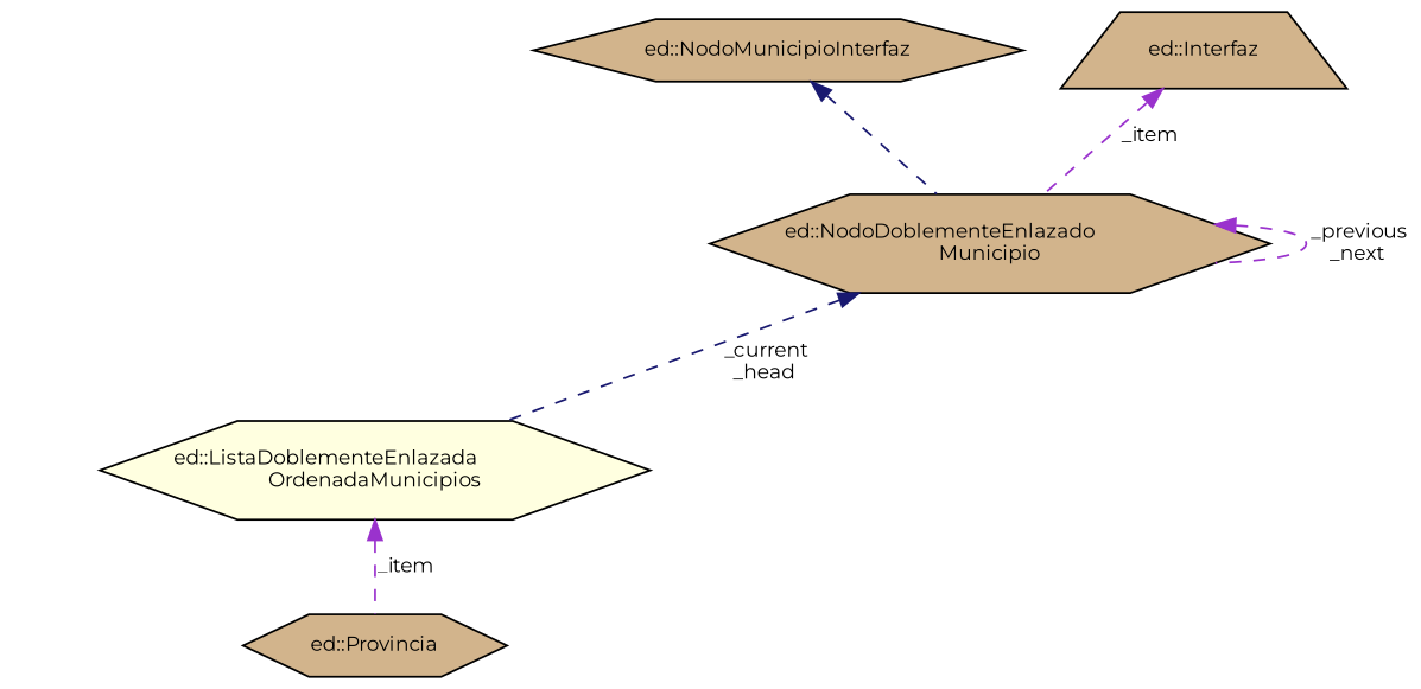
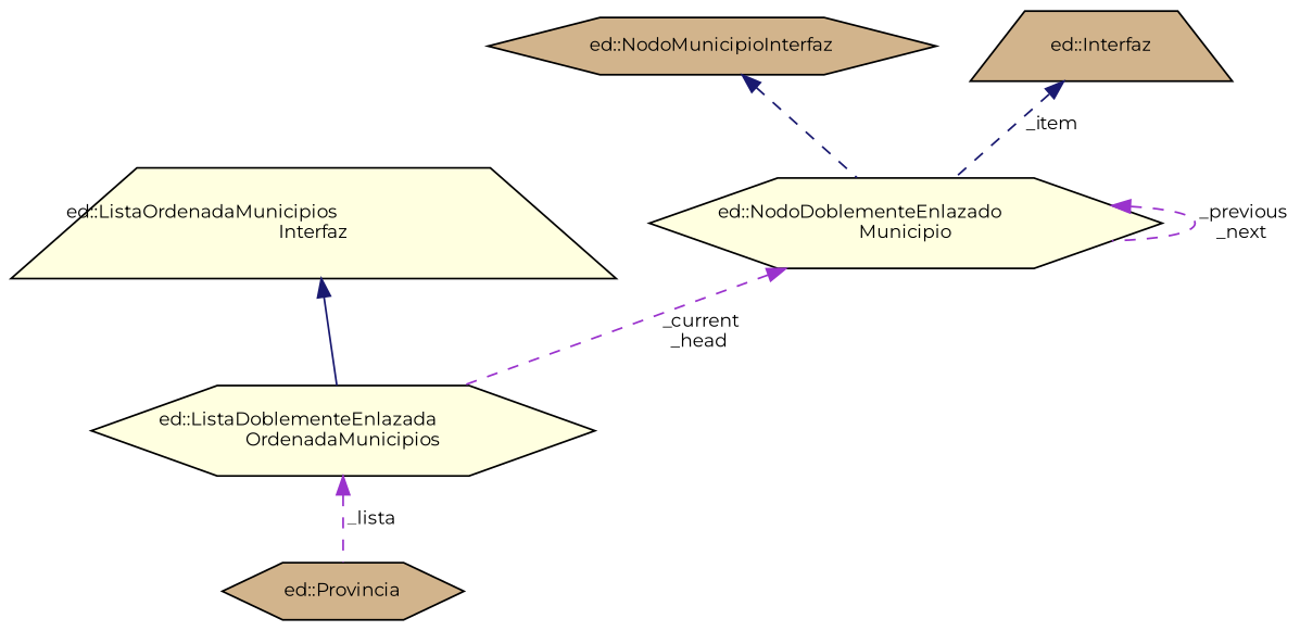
  digraph {
    fontname=Montserrat
    node [color=black fillcolor=tan fontname=Montserrat fontsize=10 shape=hexagon style=filled]
    edge [color=darkorchid3 dir=back fontname=Montserrat fontsize=10 labelfontname=Helvetica labelfontsize=10 style=dashed]
    n1 [fontcolor=black height=0.2 label="ed::Provincia" width=0.4]
    n2 [fillcolor=lightyellow height=0.2 label="ed::ListaDoblementeEnlazada\lOrdenadaMunicipios" width=0.4]
-   n4 [height=0.2 label="ed::NodoDoblementeEnlazado\lMunicipio" width=0.4]
+   n3 [fillcolor=lightyellow height=0.2 label="ed::ListaOrdenadaMunicipios\lInterfaz" shape=trapezium width=0.4]
+   n4 [fillcolor=lightyellow height=0.2 label="ed::NodoDoblementeEnlazado\lMunicipio" width=0.4]
    n5 [height=0.2 label="ed::NodoMunicipioInterfaz" width=0.4]
    n6 [height=0.2 label="ed::Interfaz" shape=trapezium width=0.4]
-   n2 -> n1 [label=" _item"]
-   n4 -> n2 [color=midnightblue label=" _current\n_head"]
+   n2 -> n1 [label=" _lista"]
+   n3 -> n2 [color=midnightblue style=solid]
+   n4 -> n2 [label=" _current\n_head"]
    n4 -> n4 [label=" _previous\n_next"]
    n5 -> n4 [color=midnightblue]
-   n6 -> n4 [label=" _item"]
+   n6 -> n4 [color=midnightblue label=" _item"]
  }
